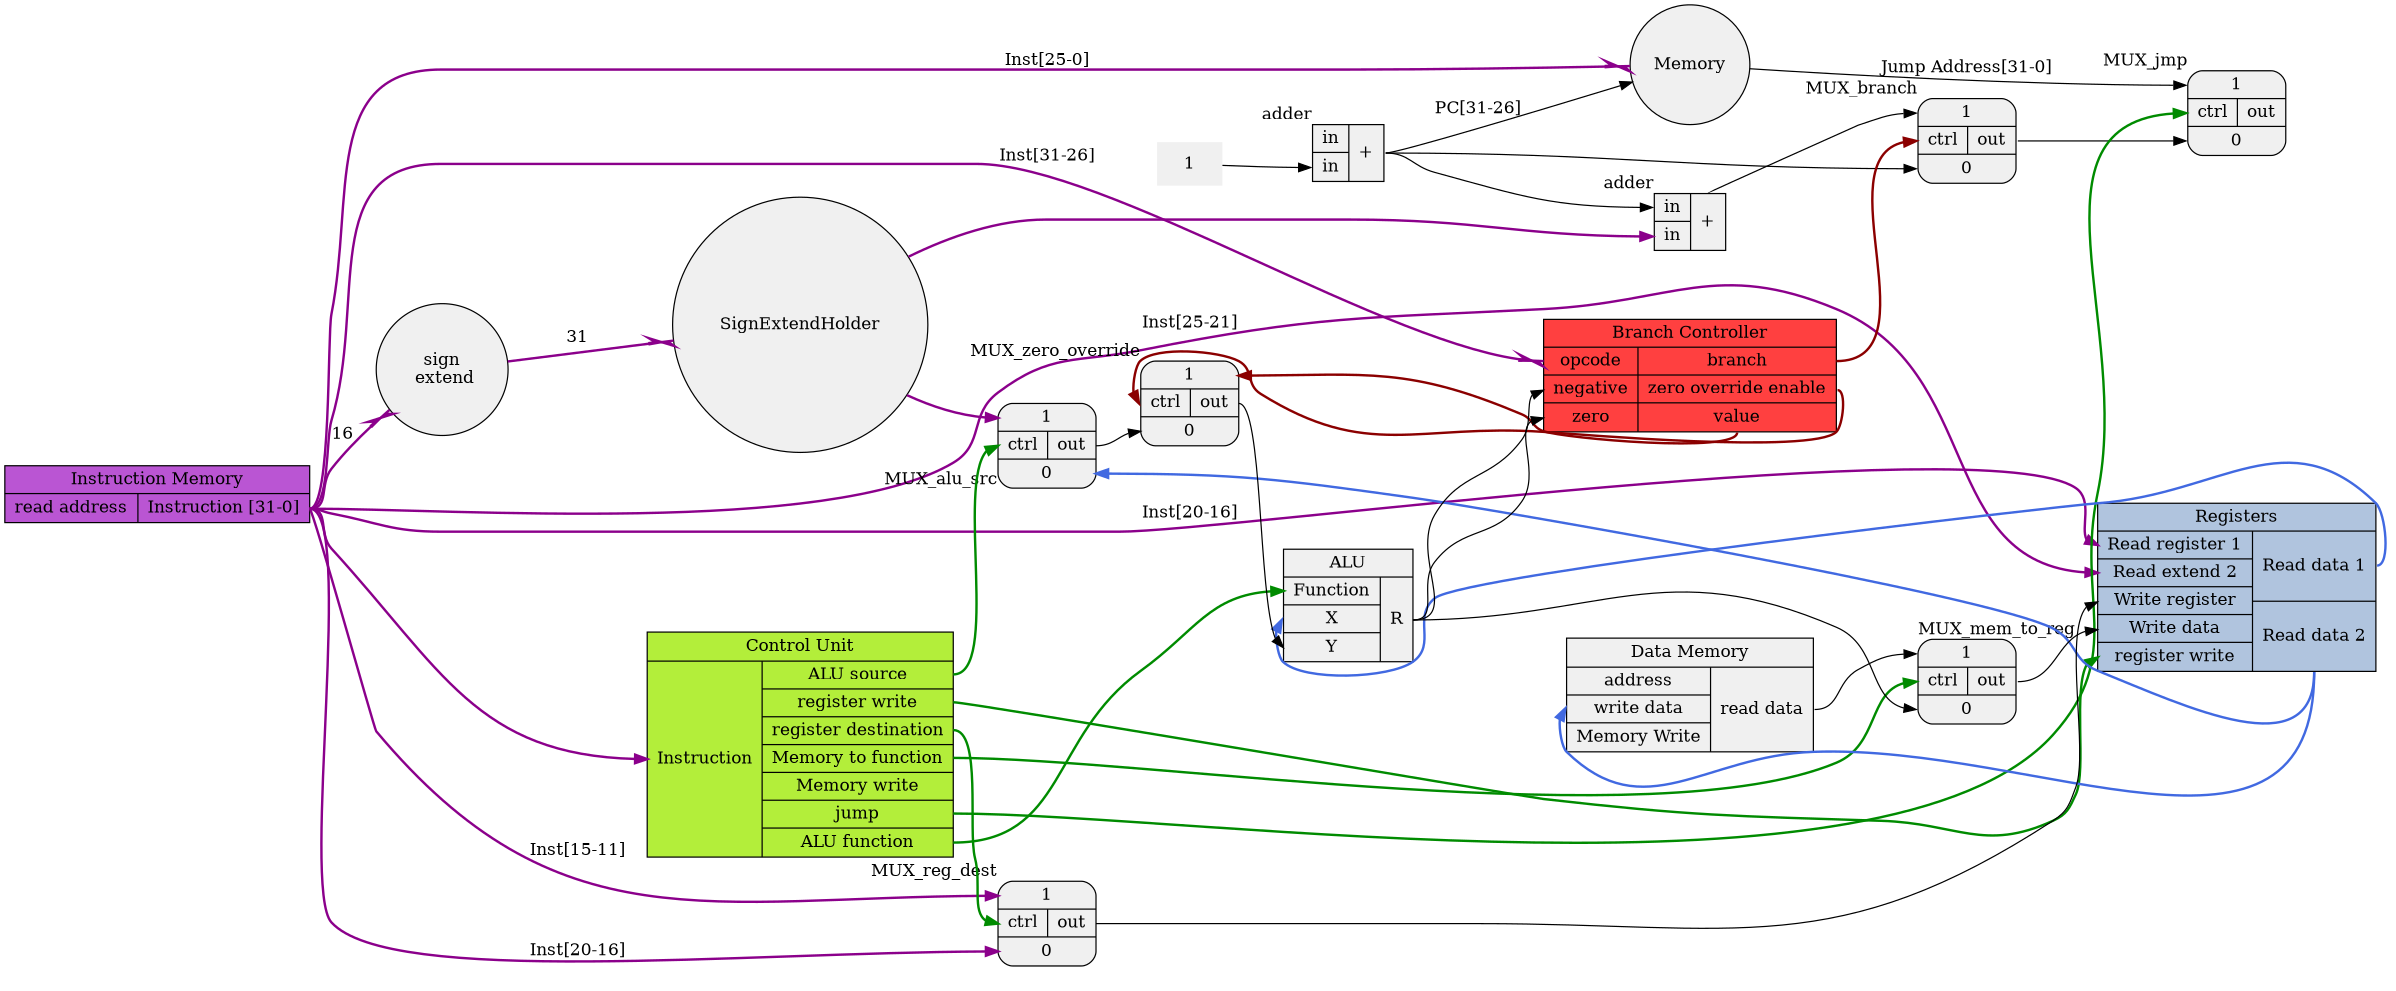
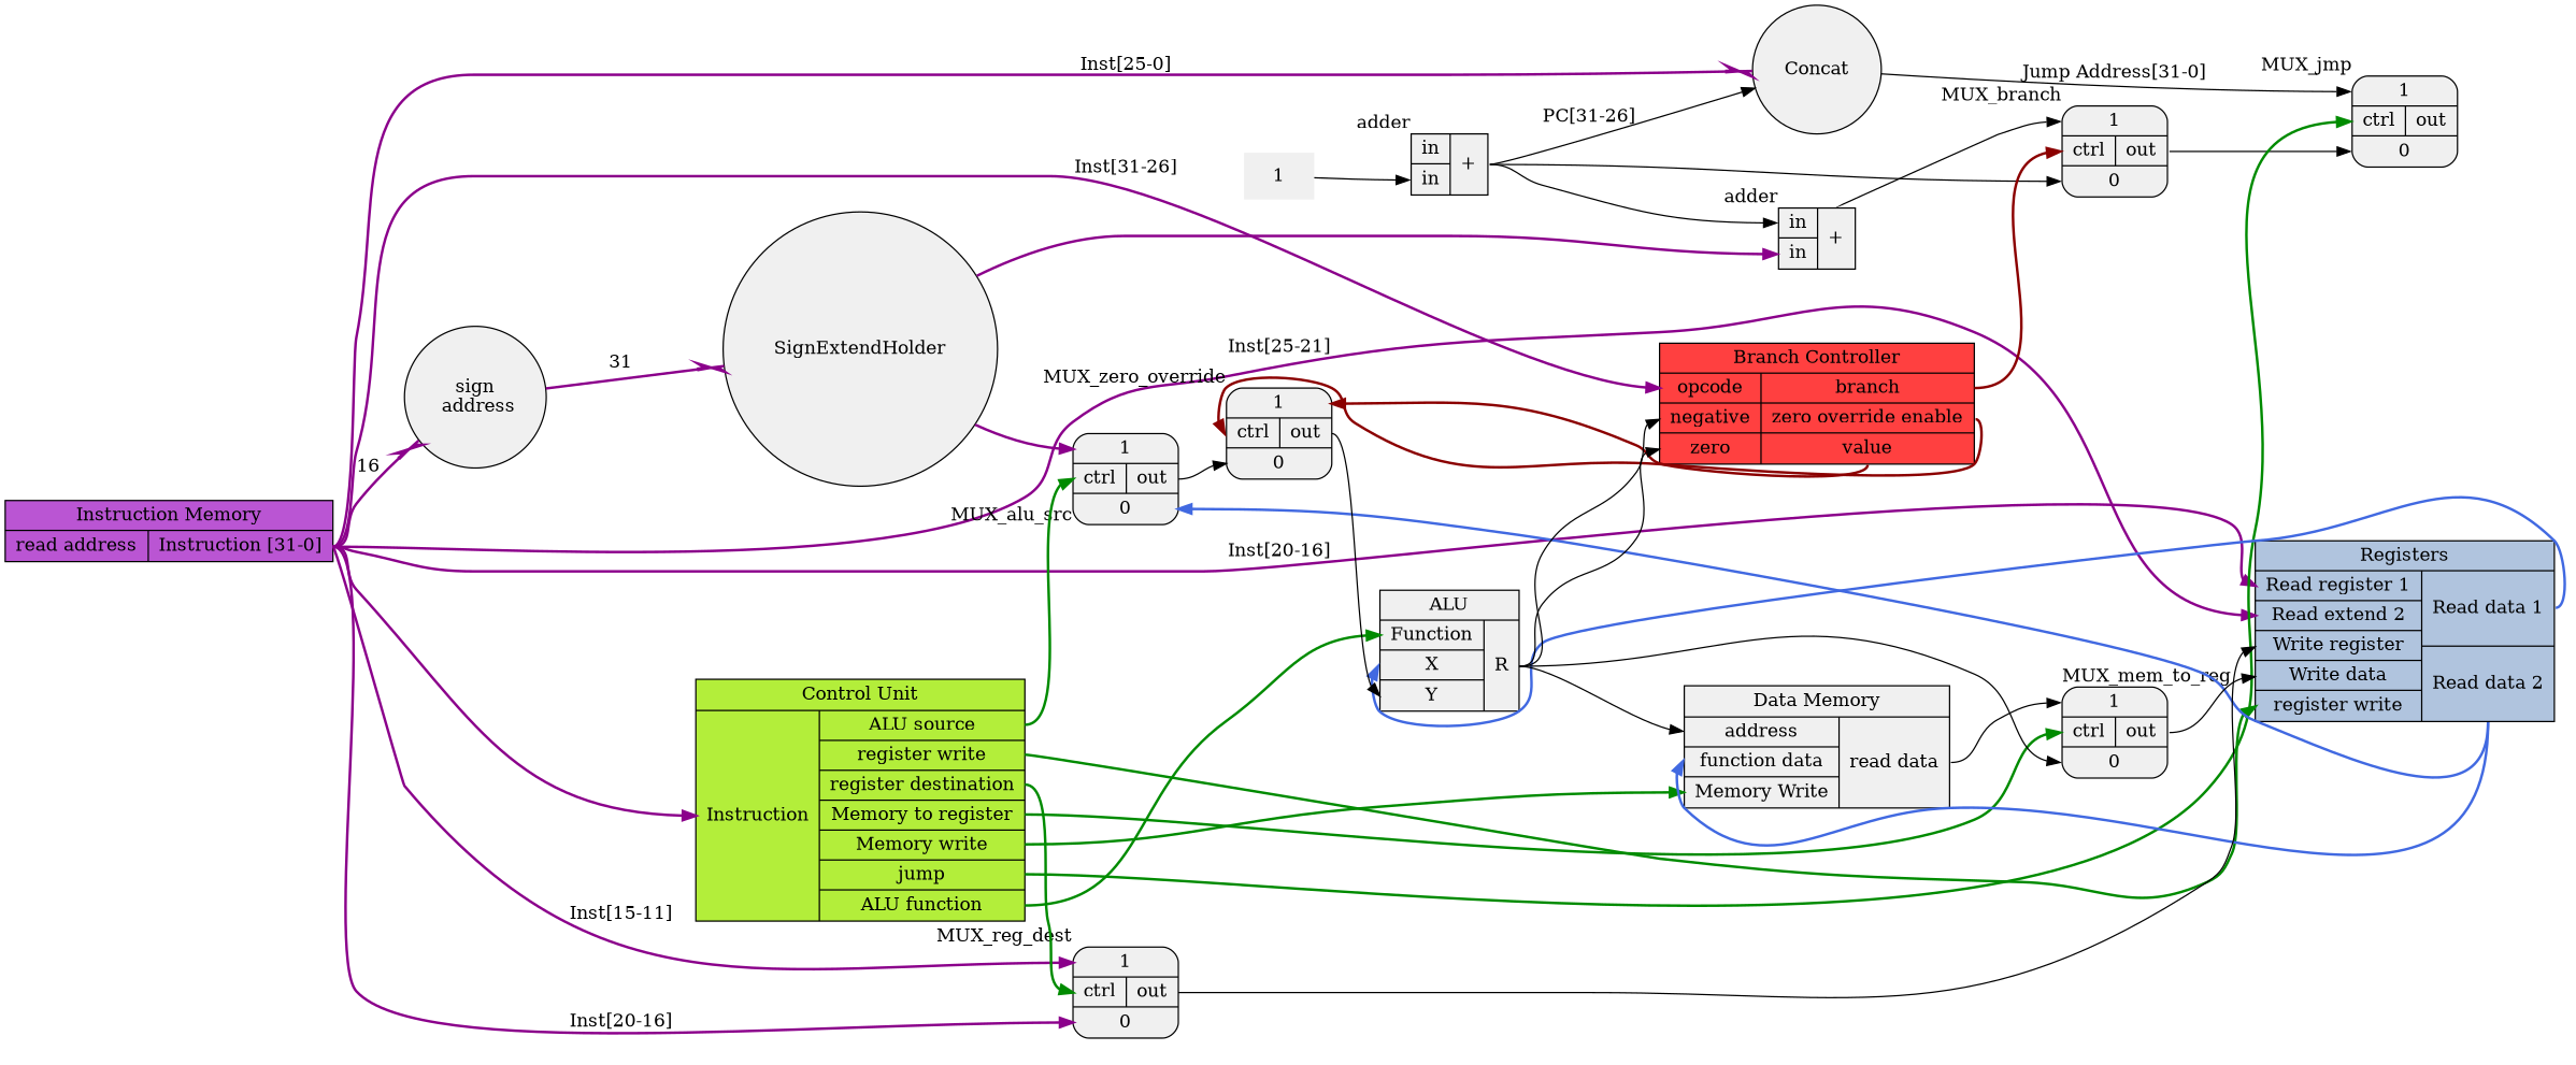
  digraph {
    rankdir=LR
    splines=true
    node [fillcolor=grey94 shape=record style=filled]
    edge [headport=0 tailport=out style=bold]
    n1 [label="{{<in1> in | <in2> in} | <out> +}}" xlabel=adder]
    n2 [label="{{<in1> in | <in2> in} | <out> +}}" xlabel=adder]
-   Concat [shape=circle label=Memory]
+   Concat [shape=circle]
    n4 [label="<1> 1 | { <control> ctrl | <out> out } | <0> 0" shape=Mrecord xlabel=MUX_branch]
    n5 [fillcolor=mediumorchid label=" <f0>Instruction Memory | {<read address> read address | <inst> Instruction [31-0]}"]
-   n6 [label="sign\n extend" shape=circle]
-   n7 [fillcolor=olivedrab2 label="<f0> Control Unit | {{ <inst> Instruction} | {<alusource> ALU source | <regwrite> register write | <regdest> register destination | <memtoreg> Memory to function | <memw> Memory write | <jump> jump | <alufunc> ALU function }}"]
+   n6 [label="sign\n address" shape=circle]
+   n7 [fillcolor=olivedrab2 label="<f0> Control Unit | {{ <inst> Instruction} | {<alusource> ALU source | <regwrite> register write | <regdest> register destination | <memtoreg> Memory to register | <memw> Memory write | <jump> jump | <alufunc> ALU function }}"]
    n8 [fillcolor=lightsteelblue label="<f0> Registers | {{<readreg1> Read register 1 | <readreg2> Read extend 2 | <wreg> Write register | <wdata> Write data | <regwrite> register write} | {<readdata1> Read data 1 | <readdata2> Read data 2}} "]
    n9 [label="<1> 1 | { <control> ctrl | <out> out } | <0> 0" shape=Mrecord xlabel=MUX_reg_dest]
    n10 [fillcolor=brown1 label="<f0> Branch Controller | {{<opcode> opcode | <negative> negative | <zero> zero } | { <branch> branch | <zerooverride> zero override enable | <value> value }}"]
    n11 [label="<1> 1 | { <control> ctrl | <out> out } | <0> 0" shape=Mrecord xlabel=MUX_jmp]
    n12 [label=1 shape=plaintext]
    SignExtendHolder [height=0.01 shape=circle width=0.01]
    n14 [label="<1> 1 | { <control> ctrl | <out> out } | <0> 0" shape=Mrecord xlabel=MUX_alu_src]
    n15 [label="<f0> ALU | {{<func> Function | <x> X | <y> Y} | {<r> R}}"]
-   n16 [label=" <f0> Data Memory | {{ <address> address | <wdata> write data | <memwrite> Memory Write } | {<rdata> read data} }}"]
+   n16 [label=" <f0> Data Memory | {{ <address> address | <wdata> function data | <memwrite> Memory Write } | {<rdata> read data} }}"]
    n17 [label="<1> 1 | { <control> ctrl | <out> out } | <0> 0" shape=Mrecord xlabel=MUX_mem_to_reg]
    n18 [label="<1> 1 | { <control> ctrl | <out> out } | <0> 0" shape=Mrecord xlabel=MUX_zero_override]
    n1 -> n2 [headport=in1 style=""]
    n1 -> Concat [label="PC[31-26]" style=""]
    n1 -> n4 [style=""]
    n2 -> n4 [headport=1 style=""]
    Concat -> n11 [headport=1 label="Jump Address[31-0]" style=""]
    n4 -> n11 [style=""]
    n5 -> Concat [arrowhead=rcrowlvee color=magenta4 label="Inst[25-0]" tailport=inst]
    n5 -> n6 [arrowhead=rcrowlvee color=magenta4 label=16 tailport=inst]
    n5 -> n7 [color=magenta4 headport=inst tailport=inst]
    n5 -> n8 [color=magenta4 headport=readreg2 label="Inst[25-21]" tailport=inst]
    n5 -> n8 [color=magenta4 headport=readreg1 label="Inst[20-16]" tailport=inst]
    n5 -> n9 [color=magenta4 label="Inst[20-16]" tailport=inst]
    n5 -> n9 [color=magenta4 headport=1 label="Inst[15-11]" tailport=inst]
-   n5 -> n10 [color=magenta4 headport=opcode label="Inst[31-26]" tailport=inst arrowhead=rcrowlvee]
+   n5 -> n10 [color=magenta4 headport=opcode label="Inst[31-26]" tailport=inst]
    n6 -> SignExtendHolder [arrowhead=rcrowlvee color=magenta4 label=31]
    n7 -> n8 [color=green4 headport=regwrite tailport=regwrite]
    n7 -> n9 [color=green4 headport=control tailport=regdest]
    n7 -> n11 [color=green4 headport=control tailport=jump]
    n7 -> n14 [color=green4 headport=control tailport=alusource]
    n7 -> n15 [color=green4 headport=func tailport=alufunc]
+   n7 -> n16 [color=green4 headport=memwrite tailport=memw]
    n7 -> n17 [color=green4 headport=control tailport=memtoreg]
    n8 -> n14 [color=royalblue tailport=readdata2]
    n8 -> n15 [color=royalblue headport=x tailport=readdata1]
    n8 -> n16 [color=royalblue headport=wdata tailport=readdata2]
    n9 -> n8 [headport=wreg style=""]
    n10 -> n4 [color=red4 headport=control tailport=branch]
    n10 -> n18 [color=red4 headport=control tailport=zerooverride]
    n10 -> n18 [color=red4 headport=1 tailport=value]
    n12 -> n1 [headport=in2 style=""]
    SignExtendHolder -> n2 [color=magenta4 headport=in2]
    SignExtendHolder -> n14 [color=magenta4 headport=1]
    n14 -> n18 [style=""]
    n15 -> n10 [headport=zero tailport=r style=""]
    n15 -> n10 [headport=negative tailport=r style=""]
+   n15 -> n16 [headport=address tailport=r style=""]
    n15 -> n17 [tailport=r style=""]
    n16 -> n17 [headport=1 tailport=rdata style=""]
    n17 -> n8 [headport=wdata style=""]
    n18 -> n15 [headport=y style=""]
  }
